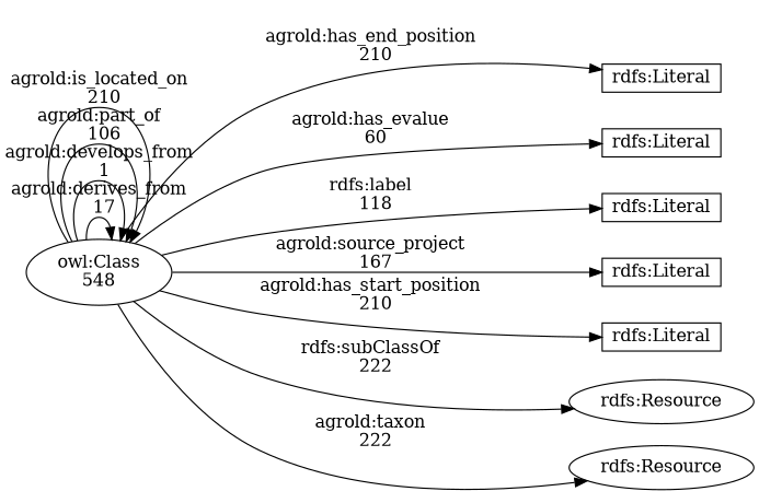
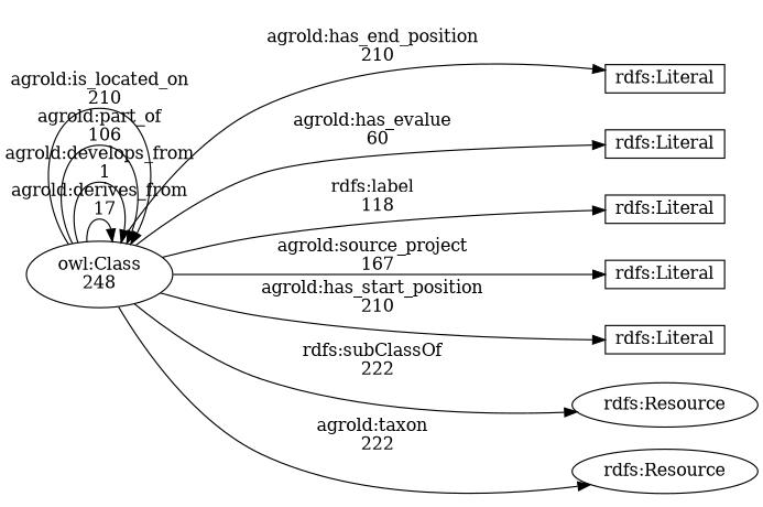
  digraph {
    rankdir=LR
    ranksep=2
    node [shape=box]
-   n1 [label="owl:Class\n548" shape=""]
+   n1 [label="owl:Class\n248" shape=""]
    n2 [height=0.3 label="rdfs:Literal"]
    n3 [height=0.3 label="rdfs:Literal"]
    n4 [height=0.3 label="rdfs:Literal"]
    n5 [height=0.3 label="rdfs:Literal"]
    n6 [height=0.3 label="rdfs:Literal"]
    n7 [label="rdfs:Resource" shape=""]
    n8 [label="rdfs:Resource" shape=""]
    n1 -> n1 [label="agrold:derives_from\n  17"]
    n1 -> n1 [label="agrold:develops_from\n  1"]
    n1 -> n1 [label="agrold:part_of\n  106"]
    n1 -> n1 [label="agrold:is_located_on\n  210"]
    n1 -> n2 [label="agrold:has_end_position\n  210"]
    n1 -> n3 [label="agrold:has_evalue\n  60"]
    n1 -> n4 [label="rdfs:label\n  118"]
    n1 -> n5 [label="agrold:source_project\n  167"]
    n1 -> n6 [label="agrold:has_start_position\n  210"]
    n1 -> n7 [label="rdfs:subClassOf\n  222"]
    n1 -> n8 [label="agrold:taxon\n  222"]
  }
